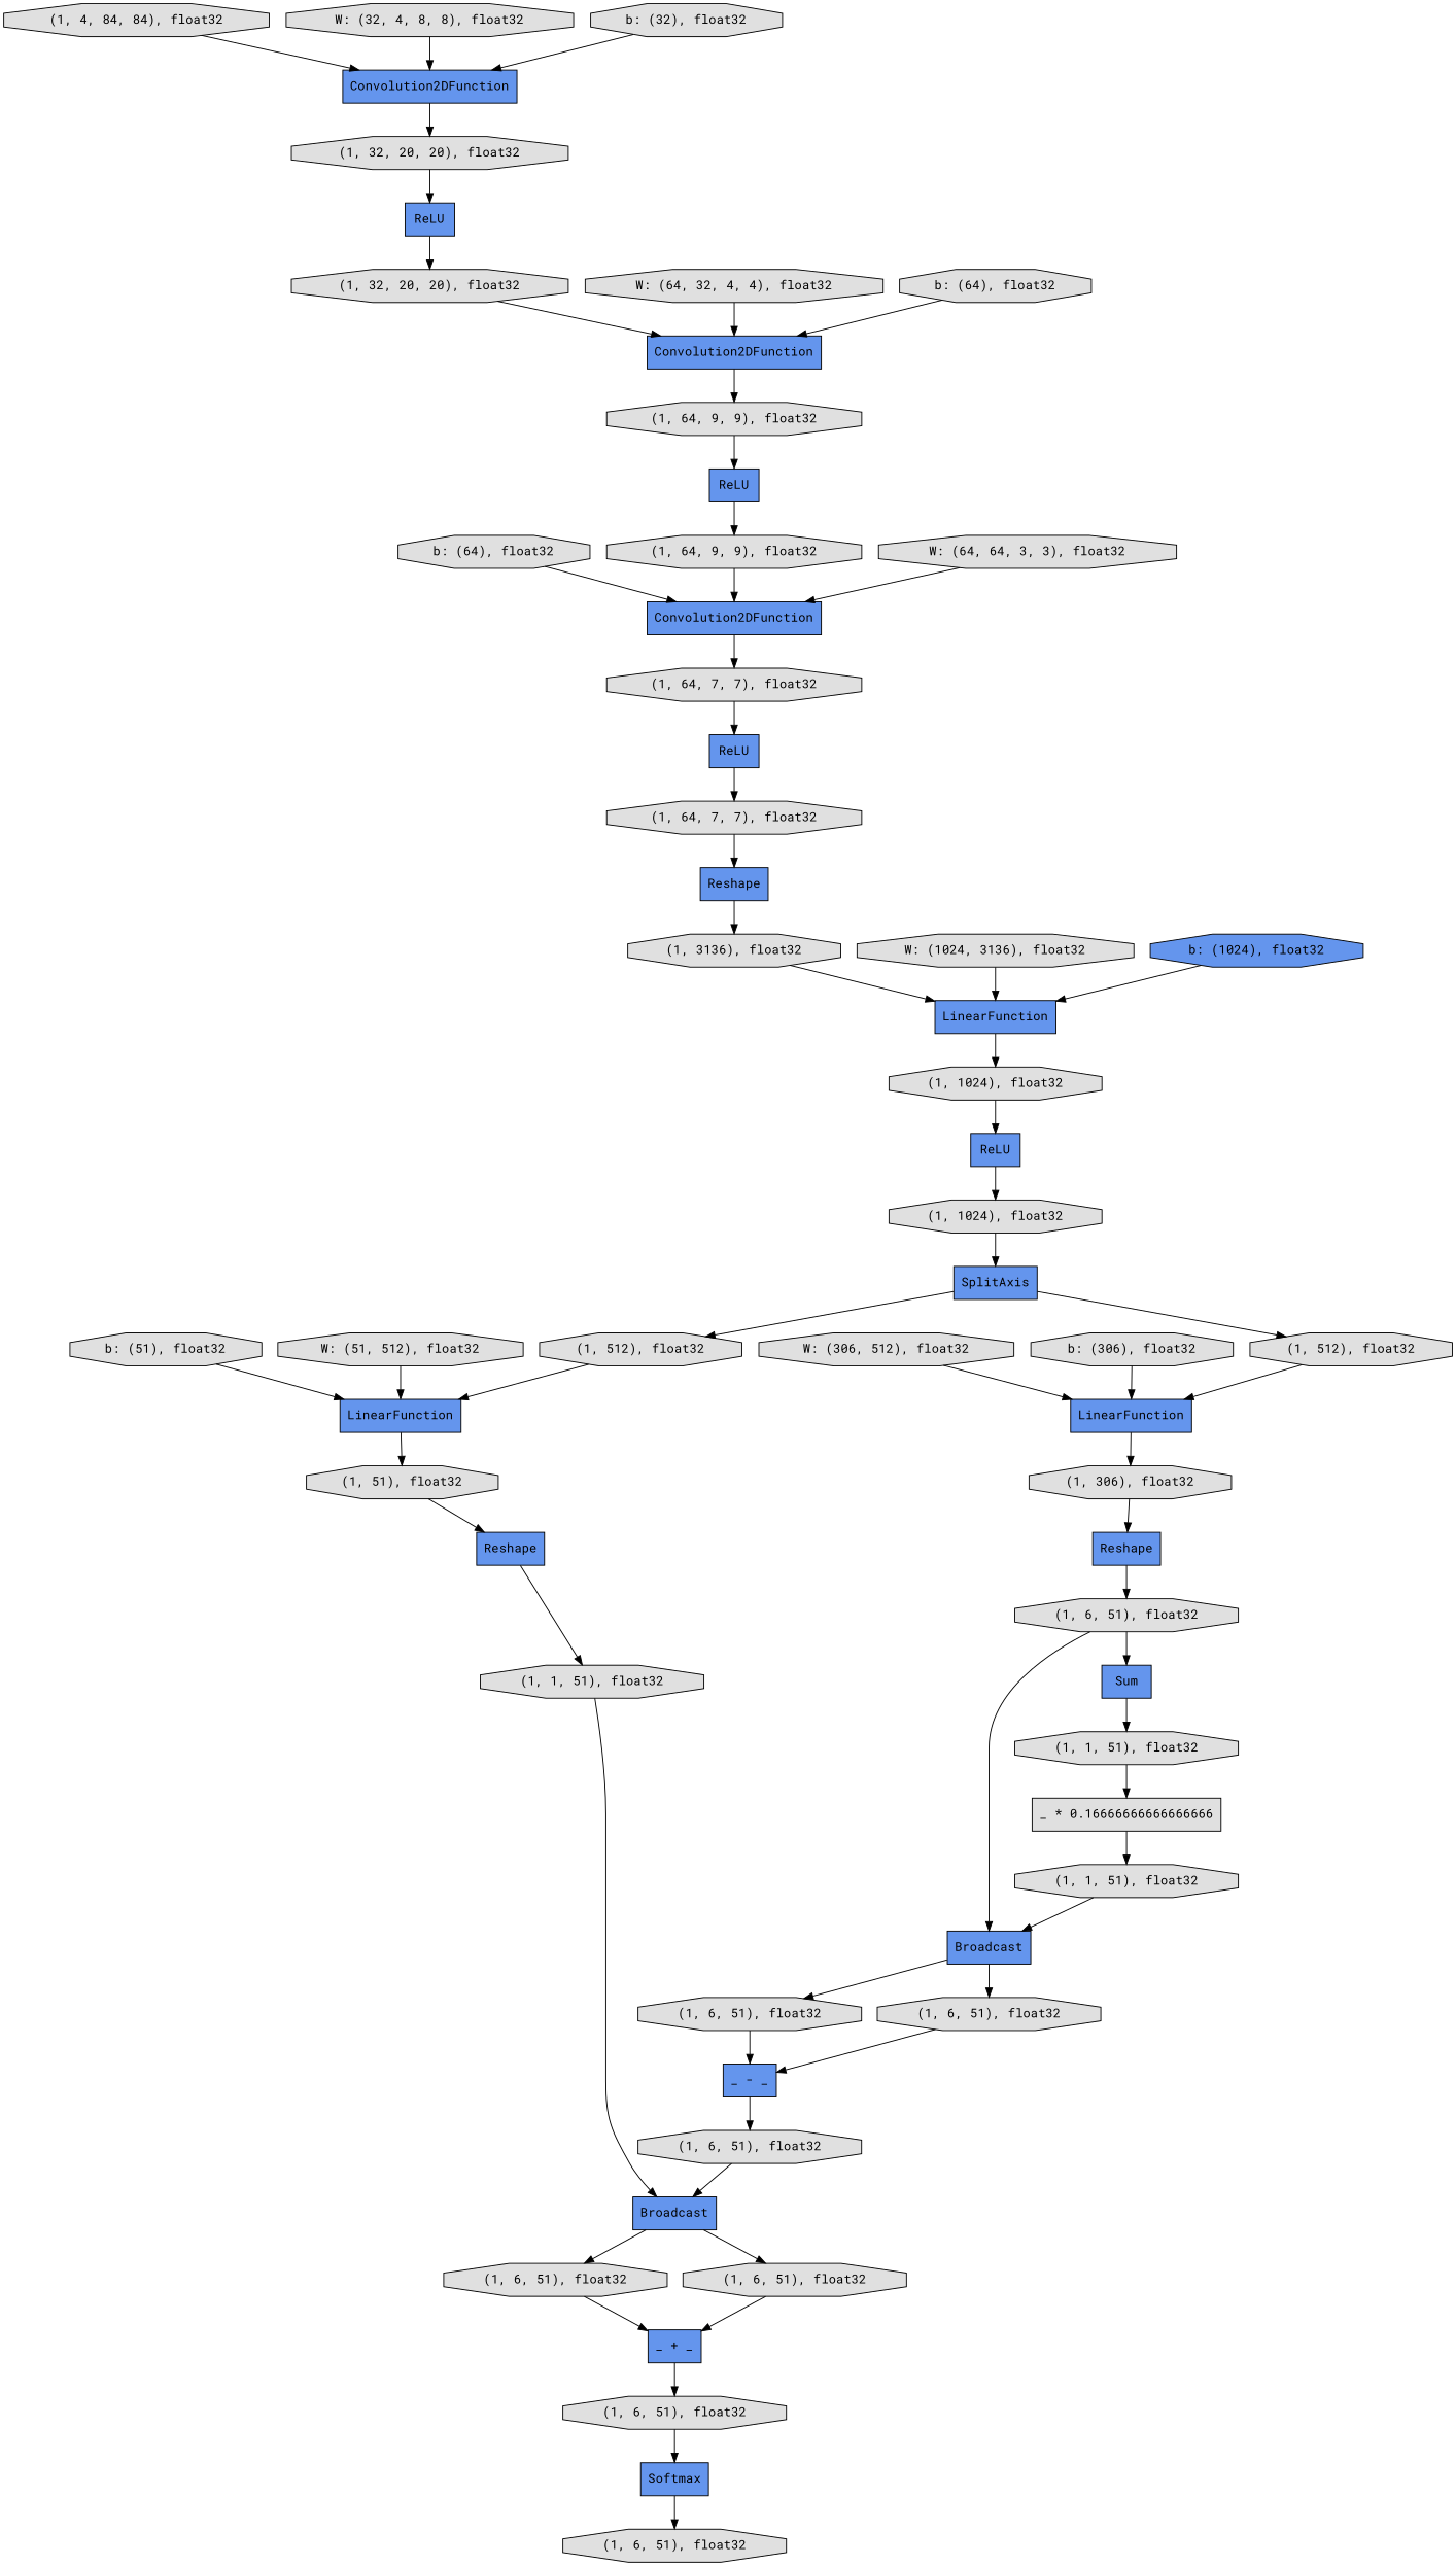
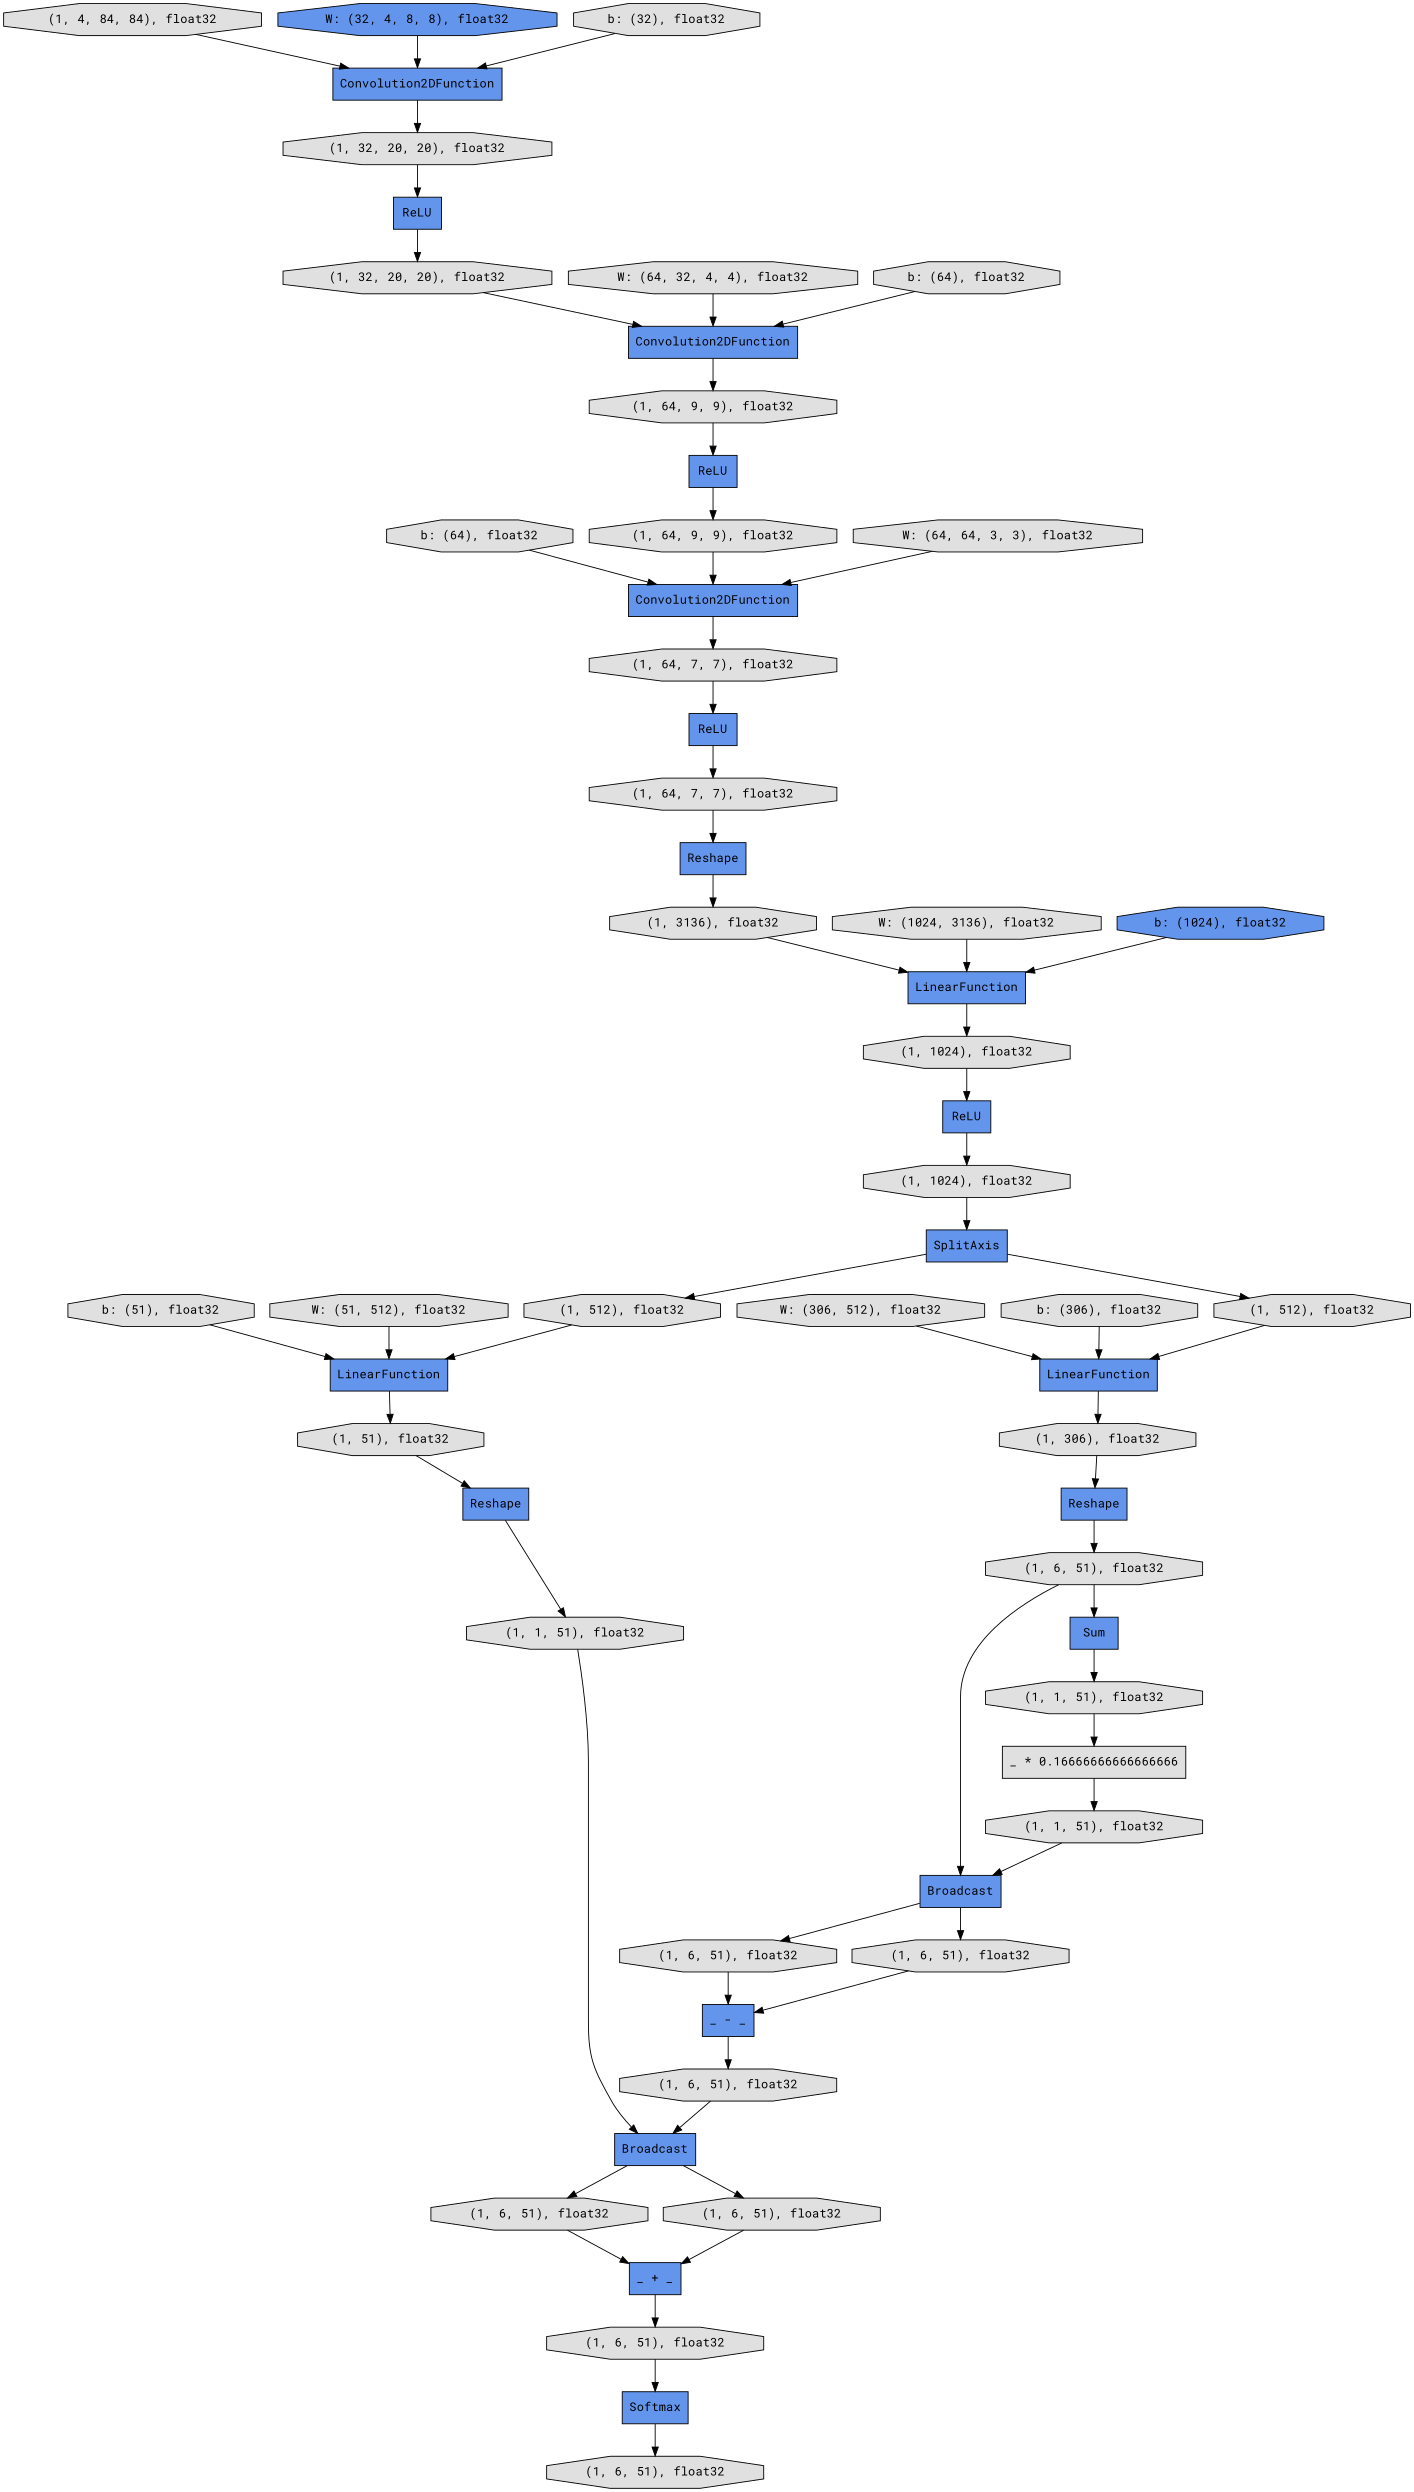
  digraph {
    fontname="Roboto Mono"
    rankdir=TB
    node [fillcolor="#E0E0E0" fontname="Roboto Mono" shape=octagon style=filled]
    edge [fontname="Roboto Mono"]
    n1 [fillcolor="#6495ED" label=ReLU shape=record]
    n2 [label="(1, 1024), float32"]
    n3 [fillcolor="#6495ED" label=SplitAxis shape=record]
    n4 [fillcolor="#6495ED" label=Convolution2DFunction shape=record]
    n5 [label="(1, 32, 20, 20), float32"]
    n6 [fillcolor="#6495ED" label=ReLU shape=record]
    n7 [label="(1, 6, 51), float32"]
    n8 [fillcolor="#6495ED" label=Softmax shape=record]
    n9 [label="(1, 6, 51), float32"]
    n10 [label="(1, 32, 20, 20), float32"]
    n11 [fillcolor="#6495ED" label=Convolution2DFunction shape=record]
    n12 [label="b: (64), float32"]
    n13 [fillcolor="#6495ED" label=Convolution2DFunction shape=record]
    n14 [label="(1, 64, 7, 7), float32"]
    n15 [fillcolor="#6495ED" label=Reshape shape=record]
    n16 [label="(1, 1, 51), float32"]
    n17 [fillcolor="#6495ED" label=Broadcast shape=record]
    n18 [label="(1, 64, 9, 9), float32"]
    n19 [fillcolor="#6495ED" label=ReLU shape=record]
    n20 [label="(1, 4, 84, 84), float32"]
    n21 [label="b: (51), float32"]
    n22 [fillcolor="#6495ED" label=LinearFunction shape=record]
    n23 [label="(1, 51), float32"]
    n24 [label="(1, 1, 51), float32"]
    n25 [label="_ * 0.16666666666666666" shape=record]
    n26 [label="(1, 1, 51), float32"]
    n27 [label="(1, 3136), float32"]
    n28 [fillcolor="#6495ED" label=LinearFunction shape=record]
    n29 [label="(1, 1024), float32"]
    n30 [fillcolor="#6495ED" label=LinearFunction shape=record]
    n31 [label="(1, 306), float32"]
    n32 [fillcolor="#6495ED" label=Reshape shape=record]
-   n33 [label="W: (32, 4, 8, 8), float32"]
+   n33 [fillcolor="#6495ED" label="W: (32, 4, 8, 8), float32"]
    n34 [fillcolor="#6495ED" label=Broadcast shape=record]
    n35 [label="(1, 6, 51), float32"]
    n36 [label="(1, 6, 51), float32"]
    n37 [label="(1, 512), float32"]
    n38 [label="(1, 512), float32"]
    n39 [label="W: (1024, 3136), float32"]
    n40 [fillcolor="#6495ED" label=ReLU shape=record]
    n41 [label="(1, 64, 7, 7), float32"]
    n42 [fillcolor="#6495ED" label=Reshape shape=record]
    n43 [label="b: (32), float32"]
    n44 [fillcolor="#6495ED" label="_ - _" shape=record]
    n45 [label="(1, 6, 51), float32"]
    n46 [fillcolor="#6495ED" label="b: (1024), float32"]
    n47 [label="W: (64, 32, 4, 4), float32"]
    n48 [label="(1, 64, 9, 9), float32"]
    n49 [label="(1, 6, 51), float32"]
    n50 [label="(1, 6, 51), float32"]
    n51 [label="(1, 6, 51), float32"]
    n52 [label="W: (306, 512), float32"]
    n53 [fillcolor="#6495ED" label="_ + _" shape=record]
    n54 [fillcolor="#6495ED" label=Sum shape=record]
    n55 [label="b: (64), float32"]
    n56 [label="W: (51, 512), float32"]
    n57 [label="b: (306), float32"]
    n58 [label="W: (64, 64, 3, 3), float32"]
    n1 -> n2
    n2 -> n3
    n3 -> n37
    n3 -> n38
    n4 -> n5
    n5 -> n6
    n6 -> n10
    n7 -> n8
    n8 -> n9
    n10 -> n11
    n11 -> n18
    n12 -> n13
    n13 -> n14
    n14 -> n40
    n15 -> n16
    n16 -> n17
    n17 -> n49
    n17 -> n50
    n18 -> n19
    n19 -> n48
    n20 -> n4
    n21 -> n22
    n22 -> n23
    n23 -> n15
    n24 -> n25
    n25 -> n26
    n26 -> n34
    n27 -> n28
    n28 -> n29
    n29 -> n1
    n30 -> n31
    n31 -> n32
    n32 -> n51
    n33 -> n4
    n34 -> n35
    n34 -> n36
    n35 -> n44
    n36 -> n44
    n37 -> n30
    n38 -> n22
    n39 -> n28
    n40 -> n41
    n41 -> n42
    n42 -> n27
    n43 -> n4
    n44 -> n45
    n45 -> n17
    n46 -> n28
    n47 -> n11
    n48 -> n13
    n49 -> n53
    n50 -> n53
    n51 -> n34
    n51 -> n54
    n52 -> n30
    n53 -> n7
    n54 -> n24
    n55 -> n11
    n56 -> n22
    n57 -> n30
    n58 -> n13
  }
